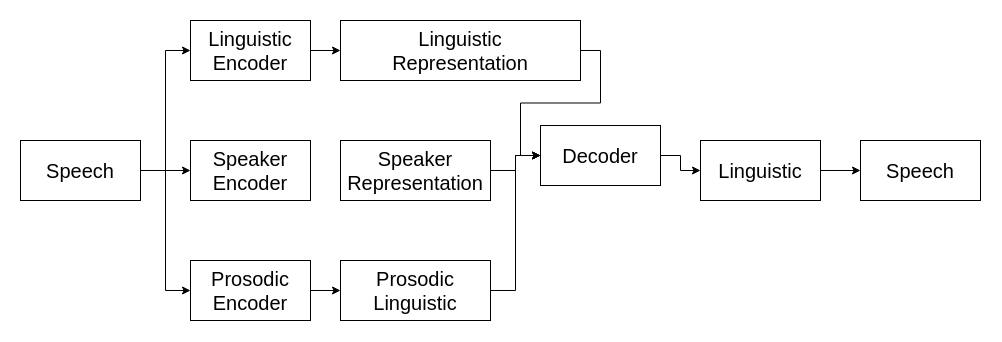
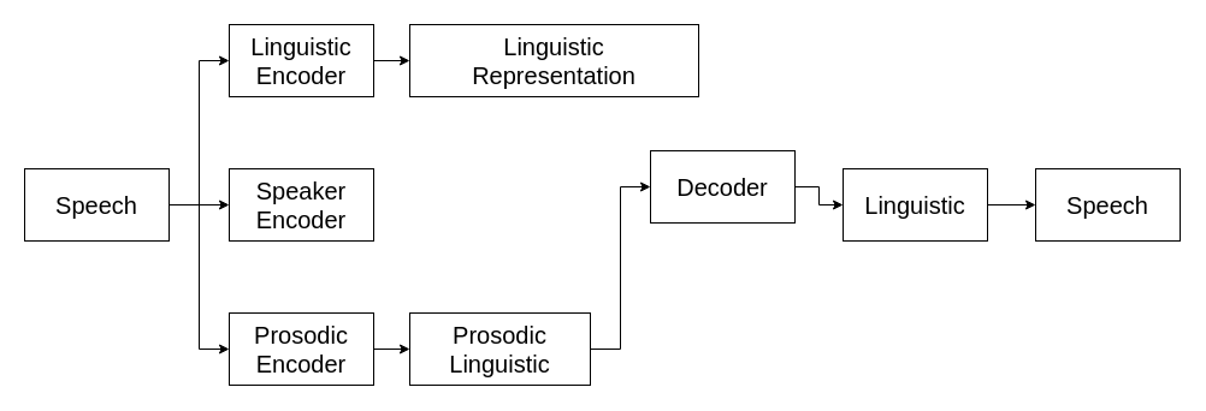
  <mxCell id="0" />
  <mxCell id="1" parent="0" />
  <mxCell id="2" style="edgeStyle=orthogonalEdgeStyle;rounded=0;orthogonalLoop=1;jettySize=auto;html=1;exitX=1;exitY=0.5;exitDx=0;exitDy=0;entryX=0;entryY=0.5;entryDx=0;entryDy=0;" edge="1" parent="1" source="5" target="7"><mxGeometry relative="1" as="geometry" /></mxCell>
  <mxCell id="3" style="edgeStyle=orthogonalEdgeStyle;rounded=0;orthogonalLoop=1;jettySize=auto;html=1;exitX=1;exitY=0.5;exitDx=0;exitDy=0;entryX=0;entryY=0.5;entryDx=0;entryDy=0;" edge="1" parent="1" source="5" target="8"><mxGeometry relative="1" as="geometry" /></mxCell>
  <mxCell id="4" style="edgeStyle=orthogonalEdgeStyle;rounded=0;orthogonalLoop=1;jettySize=auto;html=1;exitX=1;exitY=0.5;exitDx=0;exitDy=0;entryX=0;entryY=0.5;entryDx=0;entryDy=0;" edge="1" parent="1" source="5" target="10"><mxGeometry relative="1" as="geometry" /></mxCell>
  <mxCell id="5" value="&lt;font style=&quot;font-size: 20px&quot;&gt;Speech&lt;/font&gt;" style="rounded=0;whiteSpace=wrap;html=1;" vertex="1" parent="1"><mxGeometry x="20" y="140" width="120" height="60" as="geometry" /></mxCell>
  <mxCell id="6" style="edgeStyle=orthogonalEdgeStyle;rounded=0;orthogonalLoop=1;jettySize=auto;html=1;exitX=1;exitY=0.5;exitDx=0;exitDy=0;entryX=0;entryY=0.5;entryDx=0;entryDy=0;" edge="1" parent="1" source="7" target="12"><mxGeometry relative="1" as="geometry" /></mxCell>
  <mxCell id="7" value="&lt;font style=&quot;font-size: 20px&quot;&gt;Linguistic&lt;br&gt;Encoder&lt;/font&gt;" style="rounded=0;whiteSpace=wrap;html=1;" vertex="1" parent="1"><mxGeometry x="190" y="20" width="120" height="60" as="geometry" /></mxCell>
  <mxCell id="8" value="&lt;font style=&quot;font-size: 20px&quot;&gt;Speaker&lt;br&gt;Encoder&lt;br&gt;&lt;/font&gt;" style="rounded=0;whiteSpace=wrap;html=1;" vertex="1" parent="1"><mxGeometry x="190" y="140" width="120" height="60" as="geometry" /></mxCell>
  <mxCell id="9" style="edgeStyle=orthogonalEdgeStyle;rounded=0;orthogonalLoop=1;jettySize=auto;html=1;exitX=1;exitY=0.5;exitDx=0;exitDy=0;entryX=0;entryY=0.5;entryDx=0;entryDy=0;" edge="1" parent="1" source="10" target="16"><mxGeometry relative="1" as="geometry" /></mxCell>
  <mxCell id="10" value="&lt;font style=&quot;font-size: 20px&quot;&gt;Prosodic&lt;br&gt;Encoder&lt;br&gt;&lt;/font&gt;" style="rounded=0;whiteSpace=wrap;html=1;" vertex="1" parent="1"><mxGeometry x="190" y="260" width="120" height="60" as="geometry" /></mxCell>
- <mxCell id="11" style="edgeStyle=orthogonalEdgeStyle;rounded=0;orthogonalLoop=1;jettySize=auto;html=1;exitX=1;exitY=0.5;exitDx=0;exitDy=0;entryX=0;entryY=0.5;entryDx=0;entryDy=0;" edge="1" parent="1" source="12" target="18"><mxGeometry relative="1" as="geometry" /></mxCell>
  <mxCell id="12" value="&lt;font style=&quot;font-size: 20px&quot;&gt;Linguistic&lt;br&gt;Representation&lt;br&gt;&lt;/font&gt;" style="rounded=0;whiteSpace=wrap;html=1;" vertex="1" parent="1"><mxGeometry x="340" y="20" width="240" height="60" as="geometry" /></mxCell>
- <mxCell id="13" style="edgeStyle=orthogonalEdgeStyle;rounded=0;orthogonalLoop=1;jettySize=auto;html=1;exitX=1;exitY=0.5;exitDx=0;exitDy=0;entryX=0;entryY=0.5;entryDx=0;entryDy=0;" edge="1" parent="1" source="14" target="18"><mxGeometry relative="1" as="geometry" /></mxCell>
- <mxCell id="14" value="&lt;font style=&quot;font-size: 20px&quot;&gt;Speaker&lt;br&gt;Representation&lt;br&gt;&lt;/font&gt;" style="rounded=0;whiteSpace=wrap;html=1;" vertex="1" parent="1"><mxGeometry x="340" y="140" width="150" height="60" as="geometry" /></mxCell>
  <mxCell id="15" style="edgeStyle=orthogonalEdgeStyle;rounded=0;orthogonalLoop=1;jettySize=auto;html=1;exitX=1;exitY=0.5;exitDx=0;exitDy=0;entryX=0;entryY=0.5;entryDx=0;entryDy=0;" edge="1" parent="1" source="16" target="18"><mxGeometry relative="1" as="geometry" /></mxCell>
  <mxCell id="16" value="&lt;font style=&quot;font-size: 20px&quot;&gt;Prosodic&lt;br&gt;Linguistic&lt;br&gt;&lt;/font&gt;" style="rounded=0;whiteSpace=wrap;html=1;" vertex="1" parent="1"><mxGeometry x="340" y="260" width="150" height="60" as="geometry" /></mxCell>
  <mxCell id="17" style="edgeStyle=orthogonalEdgeStyle;rounded=0;orthogonalLoop=1;jettySize=auto;html=1;exitX=1;exitY=0.5;exitDx=0;exitDy=0;entryX=0;entryY=0.5;entryDx=0;entryDy=0;" edge="1" parent="1" source="18" target="20"><mxGeometry relative="1" as="geometry" /></mxCell>
  <mxCell id="18" value="&lt;font style=&quot;font-size: 20px&quot;&gt;Decoder&lt;br&gt;&lt;/font&gt;" style="rounded=0;whiteSpace=wrap;html=1;" vertex="1" parent="1"><mxGeometry x="540" y="125" width="120" height="60" as="geometry" /></mxCell>
  <mxCell id="19" style="edgeStyle=orthogonalEdgeStyle;rounded=0;orthogonalLoop=1;jettySize=auto;html=1;exitX=1;exitY=0.5;exitDx=0;exitDy=0;entryX=0;entryY=0.5;entryDx=0;entryDy=0;" edge="1" parent="1" source="20" target="21"><mxGeometry relative="1" as="geometry" /></mxCell>
  <mxCell id="20" value="&lt;font style=&quot;font-size: 20px&quot;&gt;Linguistic&lt;br&gt;&lt;/font&gt;" style="rounded=0;whiteSpace=wrap;html=1;" vertex="1" parent="1"><mxGeometry x="700" y="140" width="120" height="60" as="geometry" /></mxCell>
  <mxCell id="21" value="&lt;font style=&quot;font-size: 20px&quot;&gt;Speech&lt;/font&gt;" style="rounded=0;whiteSpace=wrap;html=1;" vertex="1" parent="1"><mxGeometry x="860" y="140" width="120" height="60" as="geometry" /></mxCell>
